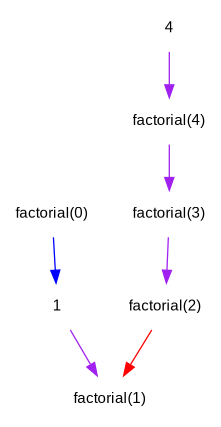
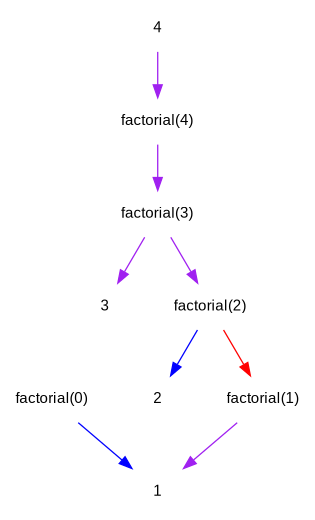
  digraph {
    node [fontname=Arial fontsize=12 shape=none]
    edge [color=purple]
    "factorial(4)"
    "factorial(3)"
    4
+   3
    "factorial(2)"
+   2
    "factorial(1)"
    1
    "factorial(0)"
    "factorial(4)" -> "factorial(3)"
+   "factorial(3)" -> 3
    "factorial(3)" -> "factorial(2)"
    4 -> "factorial(4)"
+   "factorial(2)" -> 2 [color=blue]
    "factorial(2)" -> "factorial(1)" [color=red]
-   1 -> "factorial(1)"
+   "factorial(1)" -> 1
    "factorial(0)" -> 1 [color=blue]
  }
